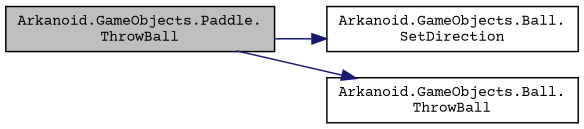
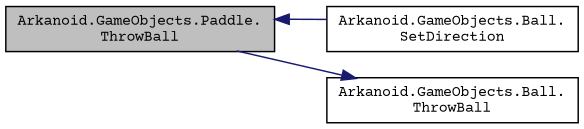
  digraph {
    fontname="Courier Prime"
    rankdir=LR
    node [color=black fillcolor=white fontname="Courier Prime" fontsize=10 shape=record style=filled]
    edge [color=midnightblue fontname="Courier Prime" fontsize=10 labelfontname=Helvetica labelfontsize=10 style=solid]
    n1 [fillcolor=grey75 fontcolor=black height=0.2 label="Arkanoid.GameObjects.Paddle.\lThrowBall" width=0.4]
    n2 [height=0.2 label="Arkanoid.GameObjects.Ball.\lSetDirection" width=0.4]
    n3 [height=0.2 label="Arkanoid.GameObjects.Ball.\lThrowBall" width=0.4]
-   n1 -> n2
+   n2 -> n1
    n1 -> n3
  }
